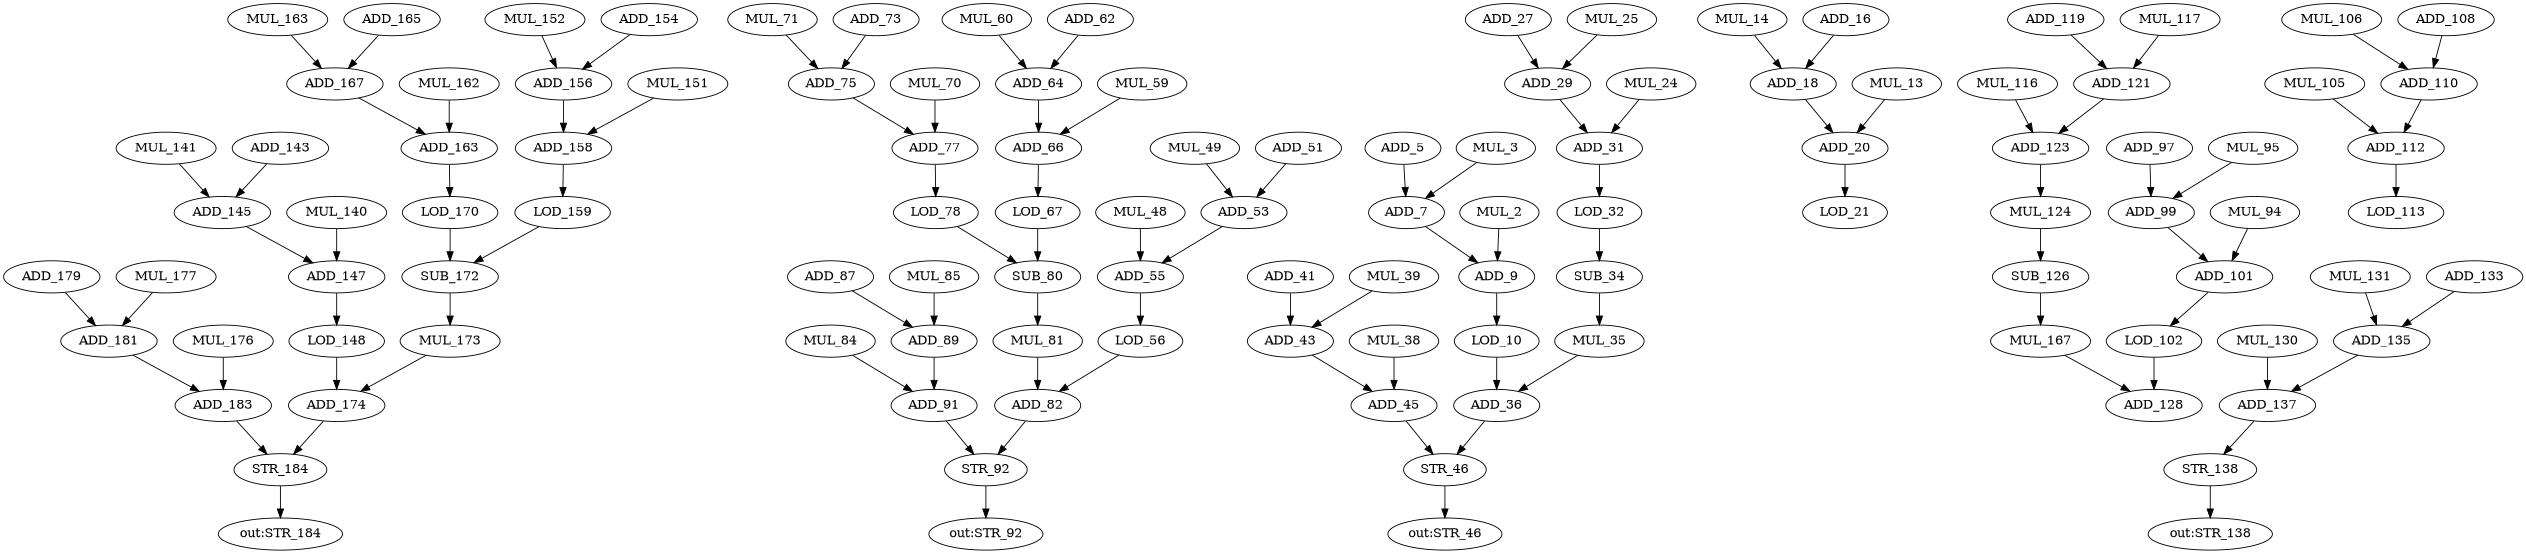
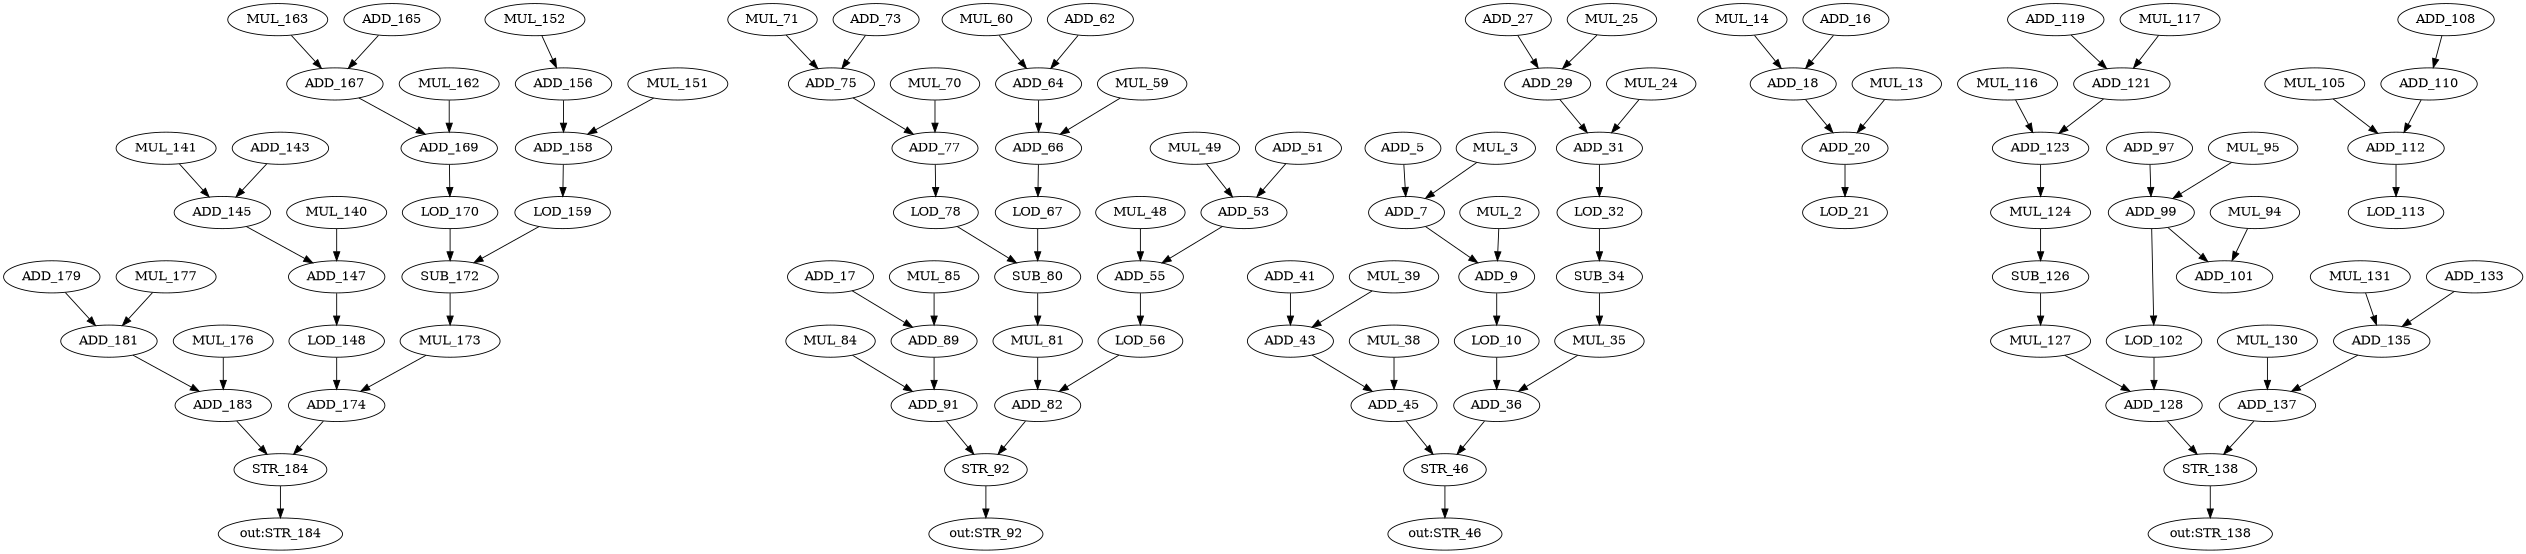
  strict digraph {
    n1 [label=ADD_158]
    n2 [label=LOD_159]
    n3 [label=SUB_172]
    n4 [label=ADD_147]
    n5 [label=LOD_148]
    n6 [label=ADD_174]
    n7 [label=ADD_145]
    n8 [label=ADD_53]
    n9 [label=ADD_55]
    n10 [label=LOD_56]
    n11 [label=ADD_179]
    n12 [label=ADD_181]
    n13 [label=ADD_183]
    n14 [label=MUL_173]
    n15 [label=LOD_32]
    n16 [label=SUB_34]
    n17 [label=MUL_35]
    n18 [label=LOD_21]
    n19 [label=MUL_116]
    n20 [label=ADD_123]
    n21 [label=MUL_124]
    n22 [label=ADD_36]
    n23 [label=ADD_119]
    n24 [label=ADD_121]
    n25 [label=SUB_80]
    n26 [label=MUL_81]
    n27 [label=ADD_82]
    n28 [label=ADD_156]
    n29 [label=ADD_41]
    n30 [label=ADD_43]
    n31 [label=ADD_45]
    n32 [label=MUL_95]
    n33 [label=ADD_99]
    n34 [label=ADD_101]
    n35 [label=ADD_31]
    n36 [label=MUL_176]
    n37 [label=STR_184]
    n38 [label=MUL_130]
    n39 [label=ADD_137]
    n40 [label=STR_138]
    n41 [label=MUL_71]
    n42 [label=ADD_75]
    n43 [label=ADD_77]
    n44 [label=MUL_48]
    n45 [label=ADD_27]
    n46 [label=ADD_29]
    n47 [label=MUL_163]
    n48 [label=ADD_167]
-   n49 [label=ADD_163]
+   n49 [label=ADD_169]
    n50 [label=LOD_102]
    n51 [label=MUL_60]
    n52 [label=ADD_64]
    n53 [label=ADD_66]
    n54 [label=LOD_170]
    n55 [label=STR_46]
    "out:STR_46"
    n57 [label=LOD_78]
    n58 [label=MUL_84]
    n59 [label=ADD_91]
    n60 [label=STR_92]
    n61 [label=ADD_89]
    n62 [label=MUL_14]
    n63 [label=ADD_18]
    n64 [label=ADD_20]
    n65 [label=ADD_165]
    n66 [label=LOD_67]
    n67 [label=ADD_110]
    n68 [label=ADD_112]
    n69 [label=LOD_113]
    n70 [label=LOD_10]
    n71 [label=MUL_59]
    n72 [label=ADD_16]
    n73 [label=ADD_133]
    n74 [label=ADD_135]
    n75 [label=SUB_126]
-   n76 [label=MUL_167]
+   n76 [label=MUL_127]
    n77 [label=ADD_128]
    n78 [label=MUL_105]
    "out:STR_138"
-   n80 [label=ADD_87]
+   n80 [label=ADD_17]
    n81 [label=MUL_85]
    n82 [label=MUL_24]
    n83 [label=ADD_5]
    n84 [label=ADD_7]
    n85 [label=ADD_9]
    n86 [label=MUL_177]
    n87 [label=MUL_117]
    n88 [label=ADD_73]
    "out:STR_184"
    n90 [label=MUL_49]
    n91 [label=MUL_38]
    n92 [label=MUL_140]
    "out:STR_92"
-   n94 [label=MUL_106]
    n95 [label=MUL_151]
    n96 [label=MUL_131]
    n97 [label=MUL_141]
    n98 [label=ADD_62]
    n99 [label=ADD_143]
    n100 [label=MUL_2]
    n101 [label=MUL_39]
    n102 [label=ADD_108]
    n103 [label=MUL_25]
    n104 [label=MUL_13]
    n105 [label=ADD_97]
    n106 [label=MUL_162]
    n107 [label=MUL_152]
    n108 [label=MUL_70]
    n109 [label=ADD_51]
    n110 [label=MUL_94]
    n111 [label=MUL_3]
-   n112 [label=ADD_154]
    n1 -> n2
    n2 -> n3
    n3 -> n14
    n4 -> n5
    n5 -> n6
    n6 -> n37
    n7 -> n4
    n8 -> n9
    n9 -> n10
    n10 -> n27
    n11 -> n12
    n12 -> n13
    n13 -> n37
    n14 -> n6
    n15 -> n16
    n16 -> n17
    n17 -> n22
    n19 -> n20
    n20 -> n21
    n21 -> n75
    n22 -> n55
    n23 -> n24
    n24 -> n20
    n25 -> n26
    n26 -> n27
    n27 -> n60
    n28 -> n1
    n29 -> n30
    n30 -> n31
    n31 -> n55
    n32 -> n33
    n33 -> n34
-   n34 -> n50
+   n33 -> n50
    n35 -> n15
    n36 -> n13
    n37 -> "out:STR_184"
    n38 -> n39
    n39 -> n40
    n40 -> "out:STR_138"
    n41 -> n42
    n42 -> n43
    n43 -> n57
    n44 -> n9
    n45 -> n46
    n46 -> n35
    n47 -> n48
    n48 -> n49
    n49 -> n54
    n50 -> n77
    n51 -> n52
    n52 -> n53
    n53 -> n66
    n54 -> n3
    n55 -> "out:STR_46"
    n57 -> n25
    n58 -> n59
    n59 -> n60
    n60 -> "out:STR_92"
    n61 -> n59
    n62 -> n63
    n63 -> n64
    n64 -> n18
    n65 -> n48
    n66 -> n25
    n67 -> n68
    n68 -> n69
    n70 -> n22
    n71 -> n53
    n72 -> n63
    n73 -> n74
    n74 -> n39
    n75 -> n76
    n76 -> n77
+   n77 -> n40
    n78 -> n68
    n80 -> n61
    n81 -> n61
    n82 -> n35
    n83 -> n84
    n84 -> n85
    n85 -> n70
    n86 -> n12
    n87 -> n24
    n88 -> n42
    n90 -> n8
    n91 -> n31
    n92 -> n4
-   n94 -> n67
    n95 -> n1
    n96 -> n74
    n97 -> n7
    n98 -> n52
    n99 -> n7
    n100 -> n85
    n101 -> n30
    n102 -> n67
    n103 -> n46
    n104 -> n64
    n105 -> n33
    n106 -> n49
    n107 -> n28
    n108 -> n43
    n109 -> n8
    n110 -> n34
    n111 -> n84
-   n112 -> n28
  }
